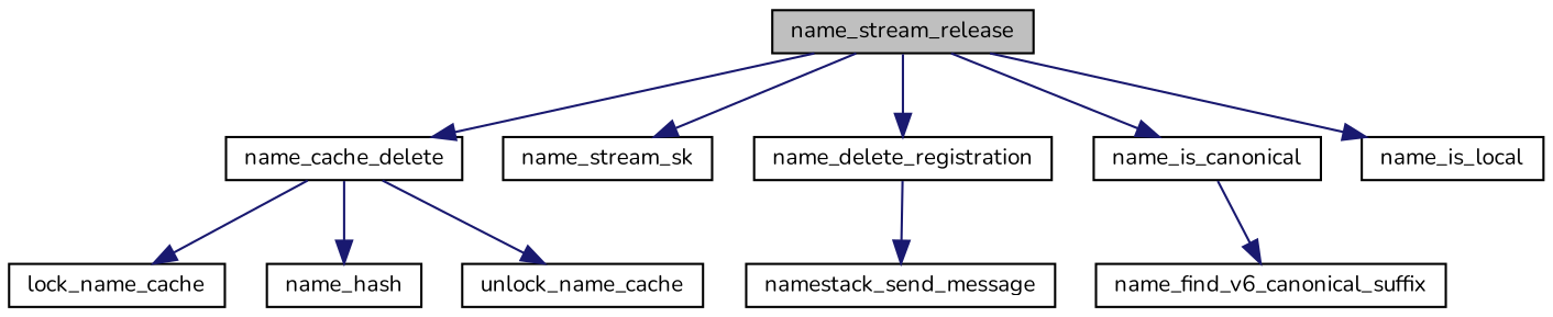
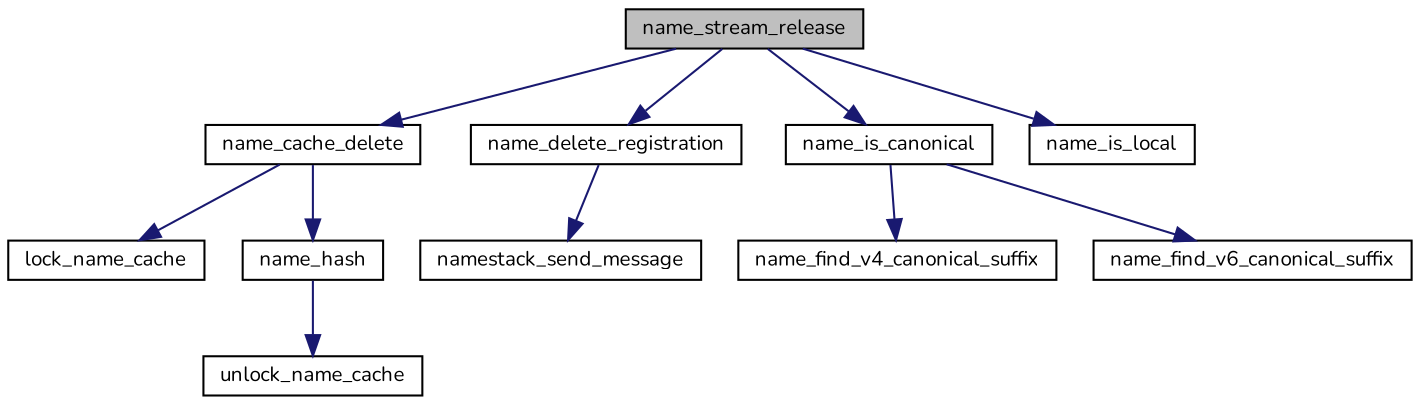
  digraph {
    fontname=Nunito
    rankdir=TB
    node [color=black fillcolor=white fontname=Nunito fontsize=10 shape=record style=filled]
    edge [color=midnightblue fontname=Nunito fontsize=10 labelfontname=FreeSans labelfontsize=10 style=solid]
    n1 [fillcolor=grey75 fontcolor=black height=0.2 label=name_stream_release width=0.4]
    n2 [height=0.2 label=name_cache_delete width=0.4]
-   n3 [height=0.2 label=name_stream_sk width=0.4]
    n4 [height=0.2 label=name_delete_registration width=0.4]
    n5 [height=0.2 label=name_is_canonical width=0.4]
    n6 [height=0.2 label=name_is_local width=0.4]
    n7 [height=0.2 label=lock_name_cache width=0.4]
    n8 [height=0.2 label=name_hash width=0.4]
    n9 [height=0.2 label=unlock_name_cache width=0.4]
    n10 [height=0.2 label=namestack_send_message width=0.4]
+   n11 [height=0.2 label=name_find_v4_canonical_suffix width=0.4]
    n12 [height=0.2 label=name_find_v6_canonical_suffix width=0.4]
    n1 -> n2
-   n1 -> n3
    n1 -> n4
    n1 -> n5
    n1 -> n6
    n2 -> n7
    n2 -> n8
-   n2 -> n9
+   n8 -> n9
    n4 -> n10
+   n5 -> n11
    n5 -> n12
  }
